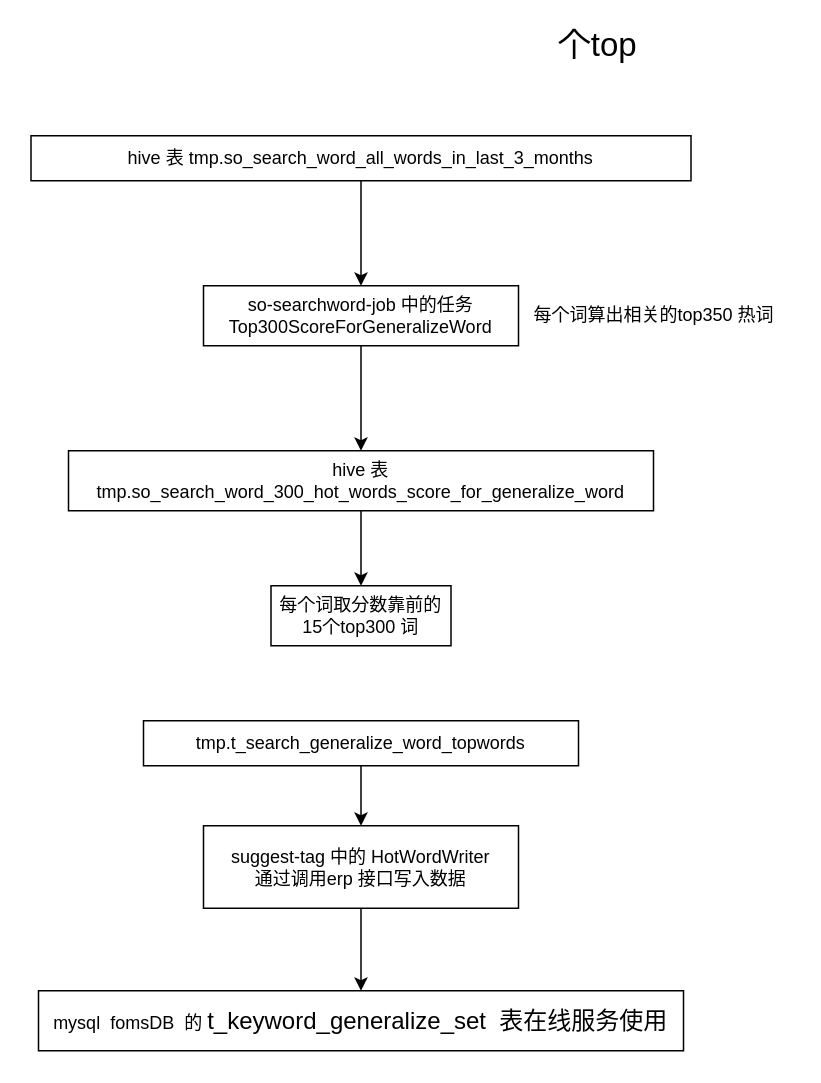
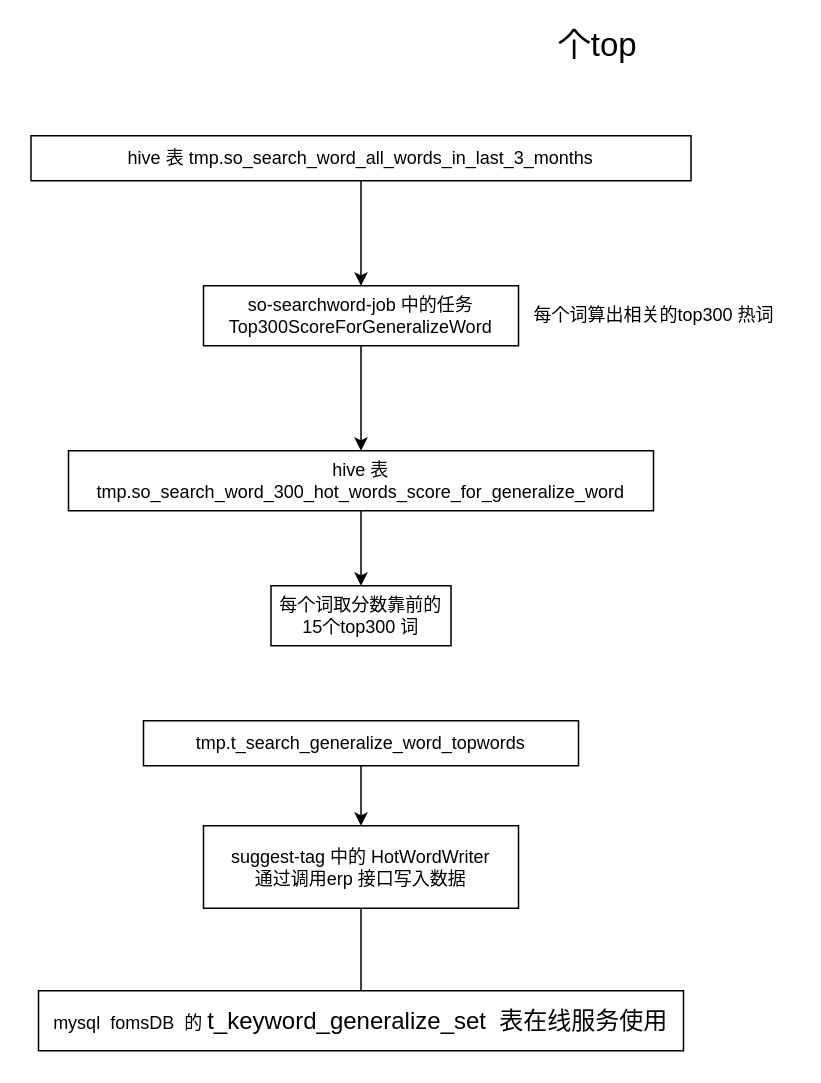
  <mxCell id="0" />
  <mxCell id="1" parent="0" />
  <mxCell id="2" value="&lt;font style=&quot;font-size: 22px&quot;&gt;个top&lt;/font&gt;" style="text;html=1;strokeColor=none;fillColor=none;align=center;verticalAlign=middle;whiteSpace=wrap;rounded=0;strokeWidth=7;" vertex="1" parent="1"><mxGeometry x="300" y="20" width="196" height="20" as="geometry" /></mxCell>
  <mxCell id="3" value="" style="edgeStyle=orthogonalEdgeStyle;rounded=0;orthogonalLoop=1;jettySize=auto;html=1;" edge="1" parent="1" source="4" target="9"><mxGeometry relative="1" as="geometry" /></mxCell>
  <mxCell id="4" value="so-searchword-job 中的任务&lt;br&gt;Top300ScoreForGeneralizeWord" style="rounded=0;whiteSpace=wrap;html=1;strokeWidth=1;" vertex="1" parent="1"><mxGeometry x="135" y="190" width="210" height="40" as="geometry" /></mxCell>
  <mxCell id="5" value="" style="edgeStyle=orthogonalEdgeStyle;rounded=0;orthogonalLoop=1;jettySize=auto;html=1;" edge="1" parent="1" source="6" target="4"><mxGeometry relative="1" as="geometry" /></mxCell>
  <mxCell id="6" value="hive 表 tmp.so_search_word_all_words_in_last_3_months" style="rounded=0;whiteSpace=wrap;html=1;strokeWidth=1;" vertex="1" parent="1"><mxGeometry x="20" y="90" width="440" height="30" as="geometry" /></mxCell>
- <mxCell id="7" value="每个词算出相关的top350 热词" style="text;html=1;align=center;verticalAlign=middle;resizable=0;points=[];autosize=1;strokeColor=none;" vertex="1" parent="1"><mxGeometry x="345" y="200" width="180" height="20" as="geometry" /></mxCell>
+ <mxCell id="7" value="每个词算出相关的top300 热词" style="text;html=1;align=center;verticalAlign=middle;resizable=0;points=[];autosize=1;strokeColor=none;" vertex="1" parent="1"><mxGeometry x="345" y="200" width="180" height="20" as="geometry" /></mxCell>
  <mxCell id="8" value="" style="edgeStyle=orthogonalEdgeStyle;rounded=0;orthogonalLoop=1;jettySize=auto;html=1;" edge="1" parent="1" source="9" target="10"><mxGeometry relative="1" as="geometry" /></mxCell>
  <mxCell id="9" value="hive 表 tmp.so_search_word_300_hot_words_score_for_generalize_word" style="rounded=0;whiteSpace=wrap;html=1;strokeWidth=1;" vertex="1" parent="1"><mxGeometry x="45" y="300" width="390" height="40" as="geometry" /></mxCell>
  <mxCell id="10" value="每个词取分数靠前的15个top300 词" style="rounded=0;whiteSpace=wrap;html=1;strokeWidth=1;" vertex="1" parent="1"><mxGeometry x="180" y="390" width="120" height="40" as="geometry" /></mxCell>
  <mxCell id="11" value="" style="edgeStyle=orthogonalEdgeStyle;rounded=0;orthogonalLoop=1;jettySize=auto;html=1;" edge="1" parent="1" source="12" target="14"><mxGeometry relative="1" as="geometry" /></mxCell>
  <mxCell id="12" value="tmp.t_search_generalize_word_topwords" style="rounded=0;whiteSpace=wrap;html=1;strokeWidth=1;" vertex="1" parent="1"><mxGeometry x="95" y="480" width="290" height="30" as="geometry" /></mxCell>
- <mxCell id="13" value="" style="edgeStyle=orthogonalEdgeStyle;rounded=0;orthogonalLoop=1;jettySize=auto;html=1;" edge="1" parent="1" source="14" target="15"><mxGeometry relative="1" as="geometry" /></mxCell>
+ <mxCell id="13" value="" style="edgeStyle=orthogonalEdgeStyle;rounded=0;orthogonalLoop=1;jettySize=auto;html=1;endArrow=none;" edge="1" parent="1" source="14" target="15"><mxGeometry relative="1" as="geometry" /></mxCell>
  <mxCell id="14" value="suggest-tag 中的&amp;nbsp;HotWordWriter&lt;br&gt;通过调用erp 接口写入数据" style="rounded=0;whiteSpace=wrap;html=1;strokeWidth=1;" vertex="1" parent="1"><mxGeometry x="135" y="550" width="210" height="55" as="geometry" /></mxCell>
  <mxCell id="15" value="mysql&amp;nbsp; fomsDB&amp;nbsp; 的&amp;nbsp;&lt;span style=&quot;font-size: medium&quot;&gt;t_keyword_generalize_set&amp;nbsp; 表在线服务使用&lt;/span&gt;" style="rounded=0;whiteSpace=wrap;html=1;strokeWidth=1;" vertex="1" parent="1"><mxGeometry x="25" y="660" width="430" height="40" as="geometry" /></mxCell>
